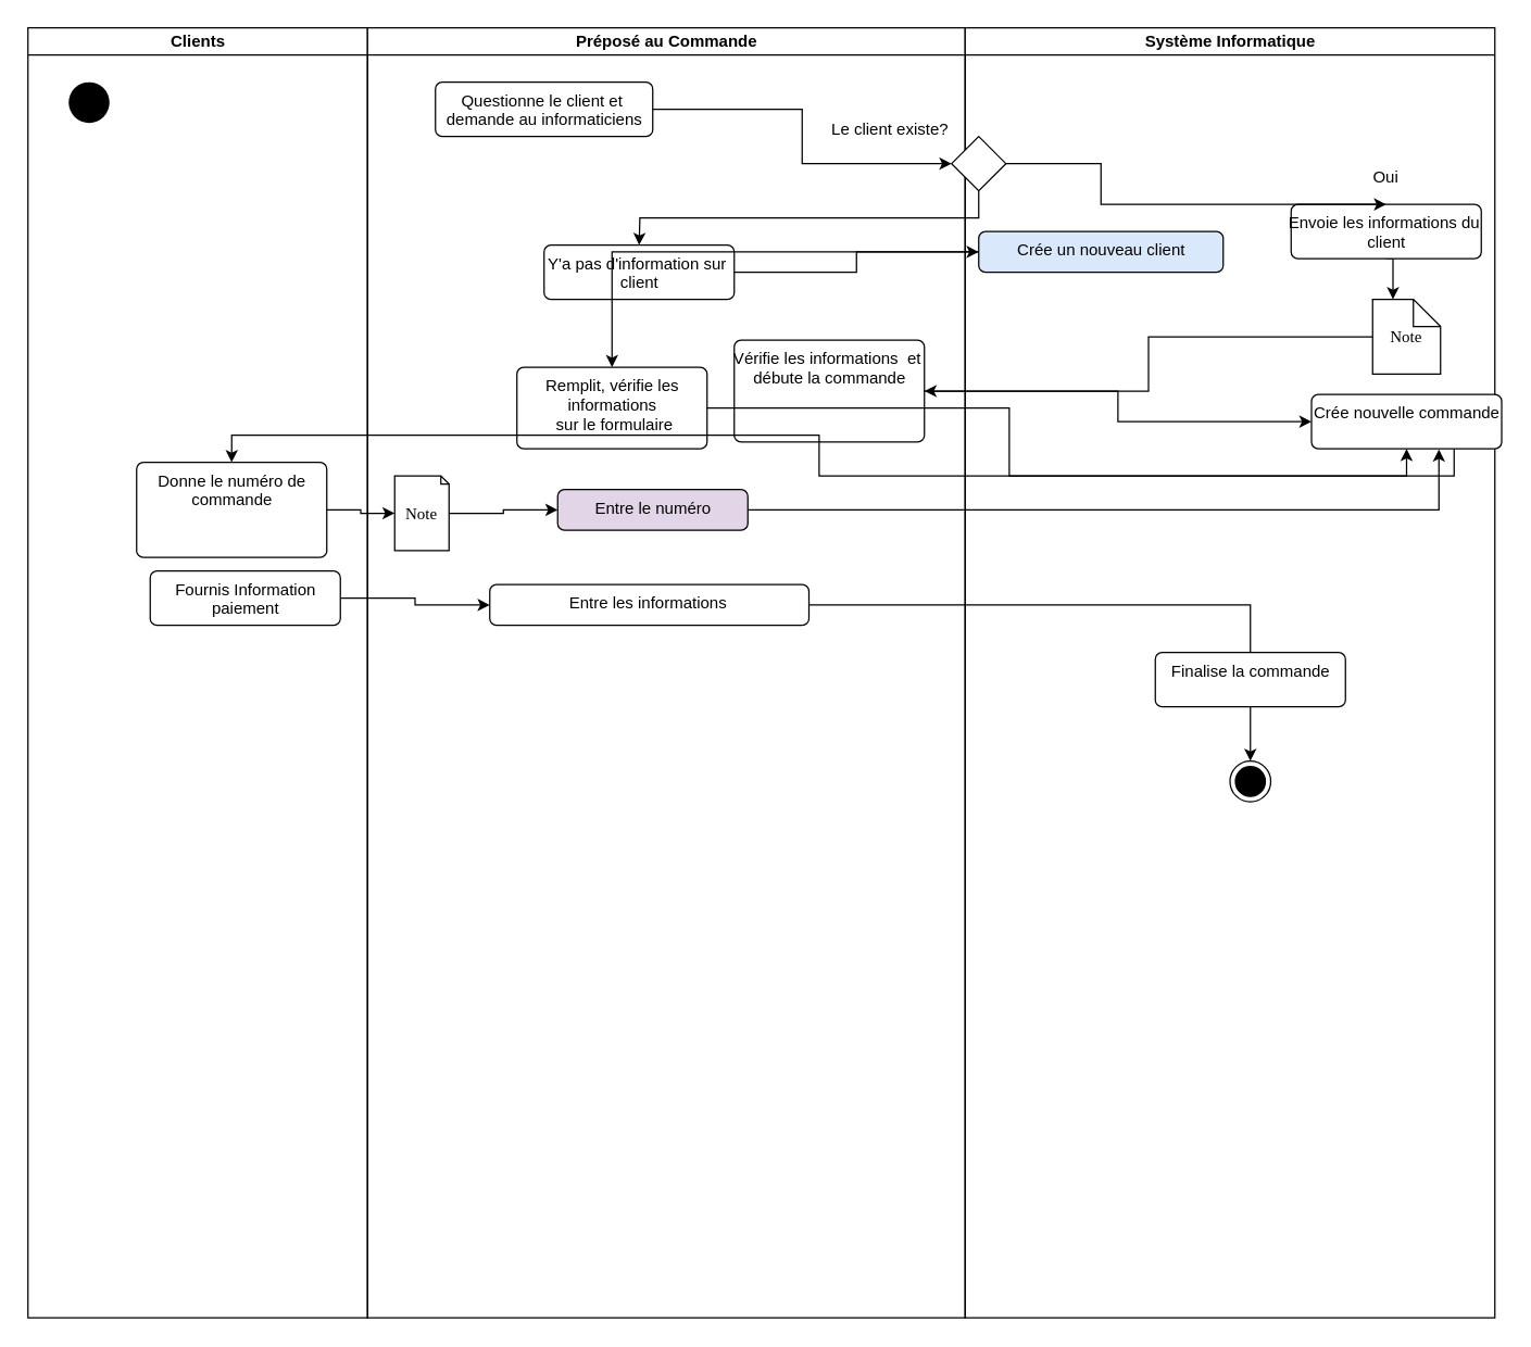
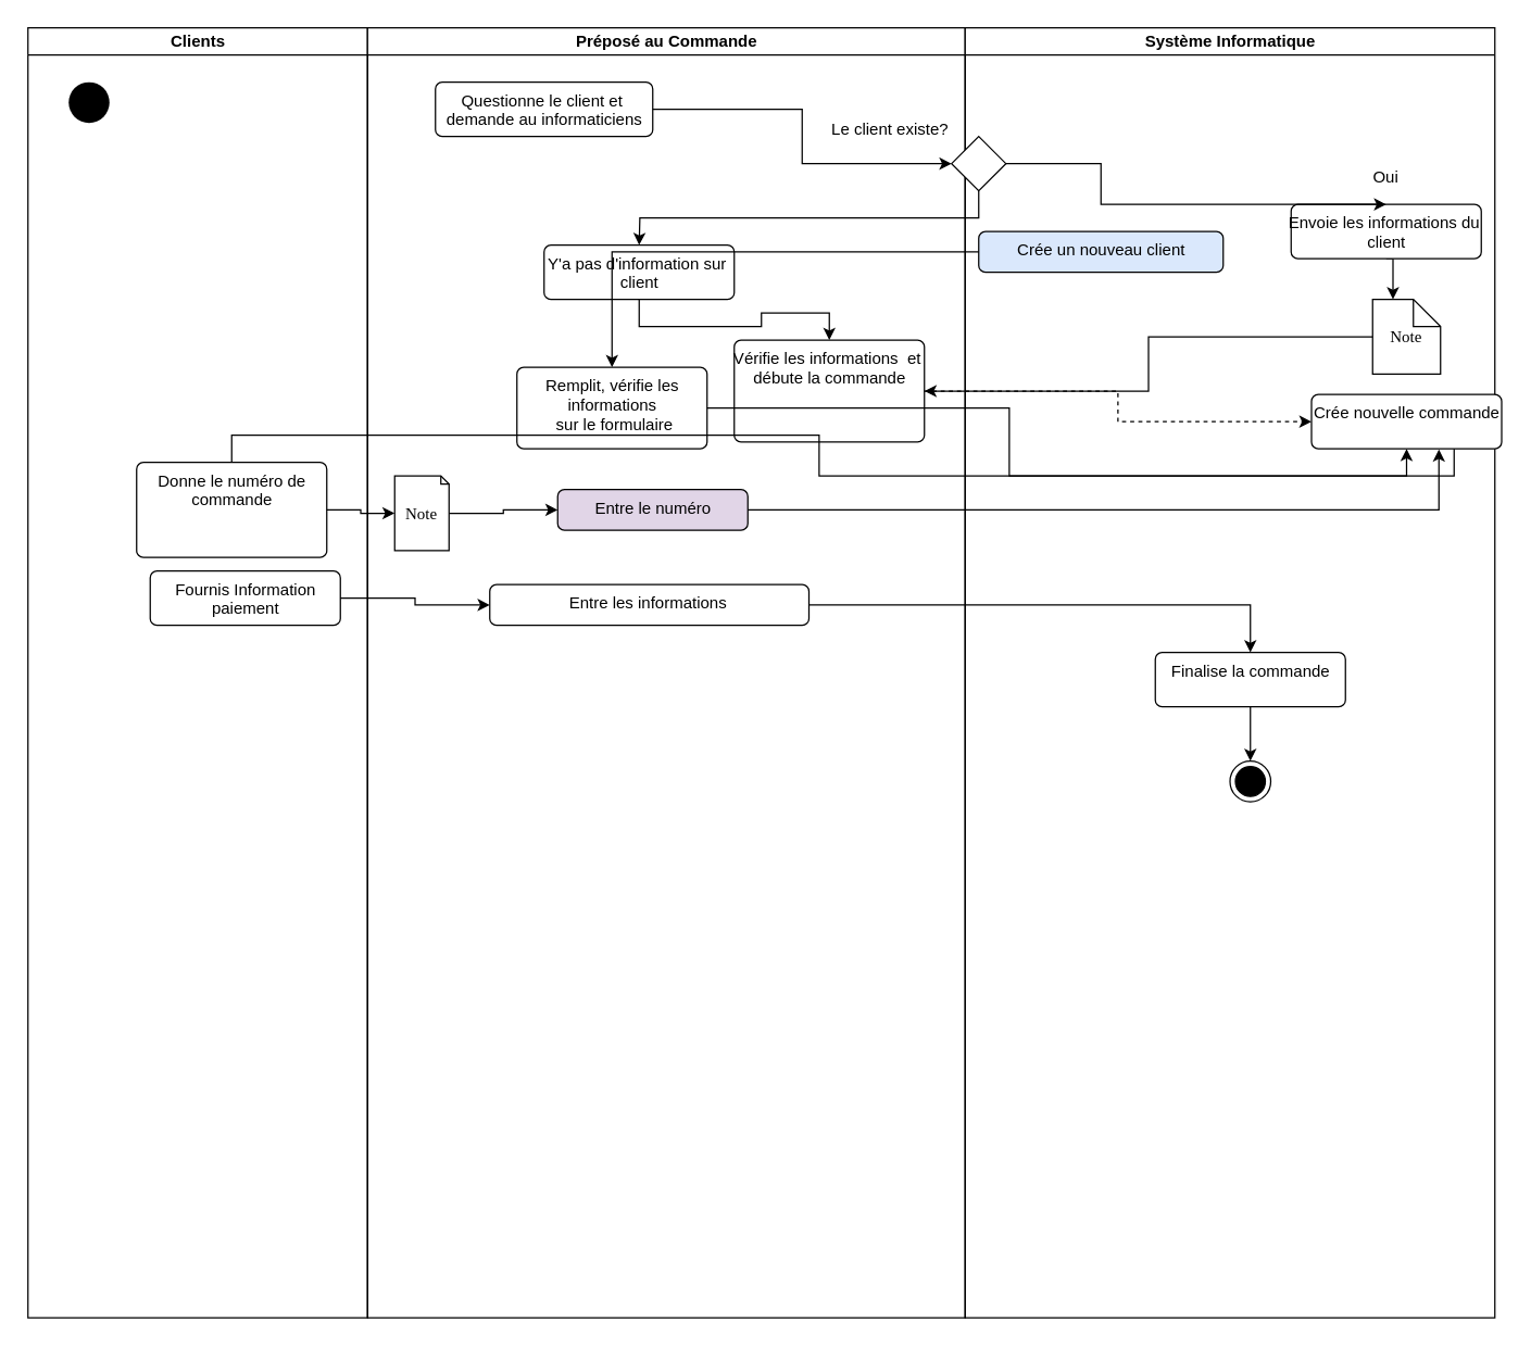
  <mxCell id="0" />
  <mxCell id="1" parent="0" />
  <mxCell id="2" value="Clients" style="swimlane;html=1;startSize=20;" vertex="1" parent="1"><mxGeometry x="20" y="20" width="250" height="950" as="geometry" /></mxCell>
  <mxCell id="3" value="" style="ellipse;fillColor=#000000;strokeColor=none;" vertex="1" parent="2"><mxGeometry x="30" y="40" width="30" height="30" as="geometry" /></mxCell>
  <mxCell id="4" value="Donne le numéro de &lt;br&gt;commande" style="html=1;align=center;verticalAlign=top;rounded=1;absoluteArcSize=1;arcSize=10;dashed=0;" vertex="1" parent="2"><mxGeometry x="80" y="320" width="140" height="70" as="geometry" /></mxCell>
  <mxCell id="5" value="Fournis Information &lt;br&gt;&lt;span style=&quot;color: rgba(0 , 0 , 0 , 0) ; font-family: monospace ; font-size: 0px&quot;&gt;%3CmxGraphModel%3E%3Croot%3E%3CmxCell%20id%3D%220%22%2F%3E%3CmxCell%20id%3D%221%22%20parent%3D%220%22%2F%3E%3CmxCell%20id%3D%222%22%20value%3D%22Action1%22%20style%3D%22html%3D1%3Balign%3Dcenter%3BverticalAlign%3Dtop%3Brounded%3D1%3BabsoluteArcSize%3D1%3BarcSize%3D10%3Bdashed%3D0%3B%22%20vertex%3D%221%22%20parent%3D%221%22%3E%3CmxGeometry%20x%3D%22130%22%20y%3D%22500%22%20width%3D%22140%22%20height%3D%2240%22%20as%3D%22geometry%22%2F%3E%3C%2FmxCell%3E%3C%2Froot%3E%3C%2FmxGraphModel%3E&lt;/span&gt;paiement" style="html=1;align=center;verticalAlign=top;rounded=1;absoluteArcSize=1;arcSize=10;dashed=0;" vertex="1" parent="2"><mxGeometry x="90" y="400" width="140" height="40" as="geometry" /></mxCell>
  <mxCell id="6" value="Préposé au Commande" style="swimlane;html=1;startSize=20;" vertex="1" parent="1"><mxGeometry x="270" y="20" width="440" height="950" as="geometry" /></mxCell>
  <mxCell id="7" value="Questionne le client et&amp;nbsp;&lt;br&gt;demande au informaticiens" style="html=1;align=center;verticalAlign=top;rounded=1;absoluteArcSize=1;arcSize=10;dashed=0;" vertex="1" parent="6"><mxGeometry x="50" y="40" width="160" height="40" as="geometry" /></mxCell>
  <mxCell id="8" value="Y'a pas d'information sur&amp;nbsp;&lt;br&gt;client" style="html=1;align=center;verticalAlign=top;rounded=1;absoluteArcSize=1;arcSize=10;dashed=0;" vertex="1" parent="6"><mxGeometry x="130" y="160" width="140" height="40" as="geometry" /></mxCell>
  <mxCell id="9" value="Vérifie les informations&amp;nbsp; et&amp;nbsp;&lt;br&gt;débute la commande" style="html=1;align=center;verticalAlign=top;rounded=1;absoluteArcSize=1;arcSize=10;dashed=0;" vertex="1" parent="6"><mxGeometry x="270" y="230" width="140" height="75" as="geometry" /></mxCell>
  <mxCell id="10" value="Remplit, vérifie les&lt;br&gt;informations&lt;br&gt;&amp;nbsp;sur le formulaire" style="html=1;align=center;verticalAlign=top;rounded=1;absoluteArcSize=1;arcSize=10;dashed=0;" vertex="1" parent="6"><mxGeometry x="110" y="250" width="140" height="60" as="geometry" /></mxCell>
  <mxCell id="11" value="Le client existe?" style="text;html=1;strokeColor=none;fillColor=none;align=center;verticalAlign=middle;whiteSpace=wrap;rounded=0;" vertex="1" parent="6"><mxGeometry x="330" y="60" width="110" height="30" as="geometry" /></mxCell>
  <mxCell id="12" value="Entre le numéro" style="html=1;align=center;verticalAlign=top;rounded=1;absoluteArcSize=1;arcSize=10;dashed=0;fillColor=#e1d5e7;" vertex="1" parent="6"><mxGeometry x="140" y="340" width="140" height="30" as="geometry" /></mxCell>
  <mxCell id="13" style="edgeStyle=orthogonalEdgeStyle;rounded=0;orthogonalLoop=1;jettySize=auto;html=1;entryX=0;entryY=0.5;entryDx=0;entryDy=0;" edge="1" parent="6" source="14" target="12"><mxGeometry relative="1" as="geometry" /></mxCell>
  <mxCell id="14" value="Note" style="shape=note;whiteSpace=wrap;html=1;rounded=0;shadow=0;comic=0;labelBackgroundColor=none;strokeWidth=1;fontFamily=Verdana;fontSize=12;align=center;size=6;" vertex="1" parent="6"><mxGeometry x="20" y="330" width="40" height="55" as="geometry" /></mxCell>
  <mxCell id="15" value="Entre les informations&amp;nbsp;" style="html=1;align=center;verticalAlign=top;rounded=1;absoluteArcSize=1;arcSize=10;dashed=0;" vertex="1" parent="6"><mxGeometry x="90" y="410" width="235" height="30" as="geometry" /></mxCell>
  <mxCell id="16" style="edgeStyle=orthogonalEdgeStyle;rounded=0;orthogonalLoop=1;jettySize=auto;html=1;exitX=0.5;exitY=1;exitDx=0;exitDy=0;" edge="1" parent="1" source="21"><mxGeometry relative="1" as="geometry"><mxPoint x="470" y="180" as="targetPoint" /></mxGeometry></mxCell>
  <mxCell id="17" value="&lt;span style=&quot;font-family: &amp;#34;helvetica&amp;#34;&quot;&gt;Système Informatique&lt;/span&gt;" style="swimlane;html=1;startSize=20;" vertex="1" parent="1"><mxGeometry x="710" y="20" width="390" height="950" as="geometry" /></mxCell>
  <mxCell id="18" style="edgeStyle=orthogonalEdgeStyle;rounded=0;orthogonalLoop=1;jettySize=auto;html=1;exitX=0.5;exitY=1;exitDx=0;exitDy=0;entryX=0;entryY=0;entryDx=15;entryDy=0;entryPerimeter=0;" edge="1" parent="17" source="19" target="23"><mxGeometry relative="1" as="geometry" /></mxCell>
  <mxCell id="19" value="Envoie les informations du&amp;nbsp;&lt;br&gt;client&lt;br&gt;" style="html=1;align=center;verticalAlign=top;rounded=1;absoluteArcSize=1;arcSize=10;dashed=0;" vertex="1" parent="17"><mxGeometry x="240" y="130" width="140" height="40" as="geometry" /></mxCell>
  <mxCell id="20" style="edgeStyle=orthogonalEdgeStyle;rounded=0;orthogonalLoop=1;jettySize=auto;html=1;exitX=1;exitY=0.5;exitDx=0;exitDy=0;entryX=0.5;entryY=0;entryDx=0;entryDy=0;" edge="1" parent="17" source="21" target="19"><mxGeometry relative="1" as="geometry"><mxPoint x="100" y="150" as="targetPoint" /><Array as="points"><mxPoint x="100" y="100" /></Array></mxGeometry></mxCell>
  <mxCell id="21" value="" style="rhombus;whiteSpace=wrap;html=1;" vertex="1" parent="17"><mxGeometry x="-10.0" y="80" width="40" height="40" as="geometry" /></mxCell>
  <mxCell id="22" value="Oui" style="text;html=1;strokeColor=none;fillColor=none;align=center;verticalAlign=middle;whiteSpace=wrap;rounded=0;" vertex="1" parent="17"><mxGeometry x="290" y="100" width="40" height="20" as="geometry" /></mxCell>
  <mxCell id="23" value="Note" style="shape=note;whiteSpace=wrap;html=1;rounded=0;shadow=0;comic=0;labelBackgroundColor=none;strokeWidth=1;fontFamily=Verdana;fontSize=12;align=center;size=20;" vertex="1" parent="17"><mxGeometry x="300" y="200" width="50" height="55" as="geometry" /></mxCell>
  <mxCell id="24" value="Crée nouvelle commande" style="html=1;align=center;verticalAlign=top;rounded=1;absoluteArcSize=1;arcSize=10;dashed=0;" vertex="1" parent="17"><mxGeometry x="255" y="270" width="140" height="40" as="geometry" /></mxCell>
  <mxCell id="25" value="Crée un nouveau client" style="html=1;align=center;verticalAlign=top;rounded=1;absoluteArcSize=1;arcSize=10;dashed=0;fillColor=#dae8fc;" vertex="1" parent="17"><mxGeometry x="10" y="150" width="180" height="30" as="geometry" /></mxCell>
  <mxCell id="26" style="edgeStyle=orthogonalEdgeStyle;rounded=0;orthogonalLoop=1;jettySize=auto;html=1;entryX=0.5;entryY=0;entryDx=0;entryDy=0;" edge="1" parent="17" source="27" target="28"><mxGeometry relative="1" as="geometry" /></mxCell>
  <mxCell id="27" value="Finalise la commande" style="html=1;align=center;verticalAlign=top;rounded=1;absoluteArcSize=1;arcSize=10;dashed=0;" vertex="1" parent="17"><mxGeometry x="140" y="460" width="140" height="40" as="geometry" /></mxCell>
  <mxCell id="28" value="" style="ellipse;html=1;shape=endState;fillColor=#000000;strokeColor=#000000;" vertex="1" parent="17"><mxGeometry x="195" y="540" width="30" height="30" as="geometry" /></mxCell>
  <mxCell id="29" style="edgeStyle=orthogonalEdgeStyle;rounded=0;orthogonalLoop=1;jettySize=auto;html=1;exitX=1;exitY=0.5;exitDx=0;exitDy=0;" edge="1" parent="1" source="7" target="21"><mxGeometry relative="1" as="geometry" /></mxCell>
  <mxCell id="30" style="edgeStyle=orthogonalEdgeStyle;rounded=0;orthogonalLoop=1;jettySize=auto;html=1;exitX=0;exitY=0.5;exitDx=0;exitDy=0;exitPerimeter=0;" edge="1" parent="1" source="23" target="9"><mxGeometry relative="1" as="geometry" /></mxCell>
- <mxCell id="31" style="edgeStyle=orthogonalEdgeStyle;rounded=0;orthogonalLoop=1;jettySize=auto;html=1;entryX=0;entryY=0.5;entryDx=0;entryDy=0;" edge="1" parent="1" source="9" target="24"><mxGeometry relative="1" as="geometry" /></mxCell>
- <mxCell id="32" style="edgeStyle=orthogonalEdgeStyle;rounded=0;orthogonalLoop=1;jettySize=auto;html=1;entryX=0;entryY=0.5;entryDx=0;entryDy=0;" edge="1" parent="1" source="8" target="25"><mxGeometry relative="1" as="geometry" /></mxCell>
+ <mxCell id="31" style="edgeStyle=orthogonalEdgeStyle;rounded=0;orthogonalLoop=1;jettySize=auto;html=1;entryX=0;entryY=0.5;entryDx=0;entryDy=0;dashed=1;" edge="1" parent="1" source="9" target="24"><mxGeometry relative="1" as="geometry" /></mxCell>
+ <mxCell id="32" style="edgeStyle=orthogonalEdgeStyle;rounded=0;orthogonalLoop=1;jettySize=auto;html=1;" edge="1" parent="1" source="8" target="9"><mxGeometry relative="1" as="geometry" /></mxCell>
  <mxCell id="33" style="edgeStyle=orthogonalEdgeStyle;rounded=0;orthogonalLoop=1;jettySize=auto;html=1;" edge="1" parent="1" source="25" target="10"><mxGeometry relative="1" as="geometry" /></mxCell>
  <mxCell id="34" style="edgeStyle=orthogonalEdgeStyle;rounded=0;orthogonalLoop=1;jettySize=auto;html=1;entryX=0.5;entryY=1;entryDx=0;entryDy=0;" edge="1" parent="1" source="10" target="24"><mxGeometry relative="1" as="geometry" /></mxCell>
- <mxCell id="35" style="edgeStyle=orthogonalEdgeStyle;rounded=0;orthogonalLoop=1;jettySize=auto;html=1;exitX=0.75;exitY=1;exitDx=0;exitDy=0;" edge="1" parent="1" source="24" target="4"><mxGeometry relative="1" as="geometry" /></mxCell>
+ <mxCell id="35" style="edgeStyle=orthogonalEdgeStyle;rounded=0;orthogonalLoop=1;jettySize=auto;html=1;exitX=0.75;exitY=1;exitDx=0;exitDy=0;endArrow=none;" edge="1" parent="1" source="24" target="4"><mxGeometry relative="1" as="geometry" /></mxCell>
  <mxCell id="36" style="edgeStyle=orthogonalEdgeStyle;rounded=0;orthogonalLoop=1;jettySize=auto;html=1;exitX=1;exitY=0.5;exitDx=0;exitDy=0;entryX=0;entryY=0.5;entryDx=0;entryDy=0;entryPerimeter=0;" edge="1" parent="1" source="4" target="14"><mxGeometry relative="1" as="geometry" /></mxCell>
  <mxCell id="37" style="edgeStyle=orthogonalEdgeStyle;rounded=0;orthogonalLoop=1;jettySize=auto;html=1;exitX=1;exitY=0.5;exitDx=0;exitDy=0;entryX=0.67;entryY=1.01;entryDx=0;entryDy=0;entryPerimeter=0;" edge="1" parent="1" source="12" target="24"><mxGeometry relative="1" as="geometry" /></mxCell>
  <mxCell id="38" style="edgeStyle=orthogonalEdgeStyle;rounded=0;orthogonalLoop=1;jettySize=auto;html=1;entryX=0;entryY=0.5;entryDx=0;entryDy=0;" edge="1" parent="1" source="5" target="15"><mxGeometry relative="1" as="geometry" /></mxCell>
- <mxCell id="39" style="edgeStyle=orthogonalEdgeStyle;rounded=0;orthogonalLoop=1;jettySize=auto;html=1;exitX=1;exitY=0.5;exitDx=0;exitDy=0;endArrow=none;" edge="1" parent="1" source="15" target="27"><mxGeometry relative="1" as="geometry" /></mxCell>
+ <mxCell id="39" style="edgeStyle=orthogonalEdgeStyle;rounded=0;orthogonalLoop=1;jettySize=auto;html=1;exitX=1;exitY=0.5;exitDx=0;exitDy=0;" edge="1" parent="1" source="15" target="27"><mxGeometry relative="1" as="geometry" /></mxCell>
